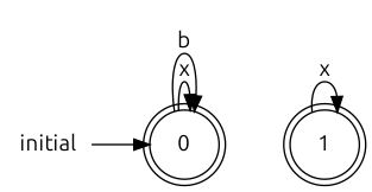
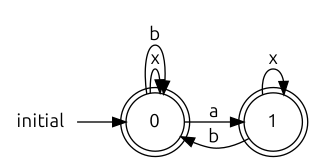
  digraph {
    fontname=Ubuntu
    rankdir=LR
    node [fontname=Ubuntu shape=doublecircle]
    edge [fontname=Ubuntu]
    0
    1
    initial [shape=plaintext]
    0 -> 0 [label=x]
    0 -> 0 [label=b]
+   0 -> 1 [label=a]
+   1 -> 0 [label=b]
    1 -> 1 [label=x]
    initial -> 0
  }
